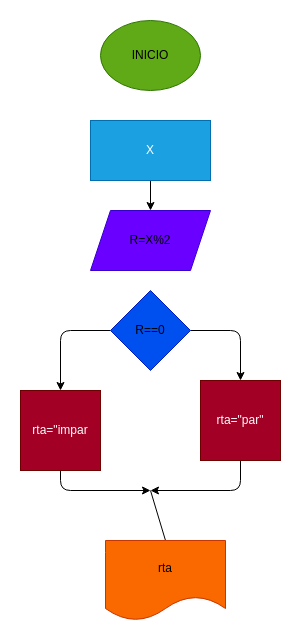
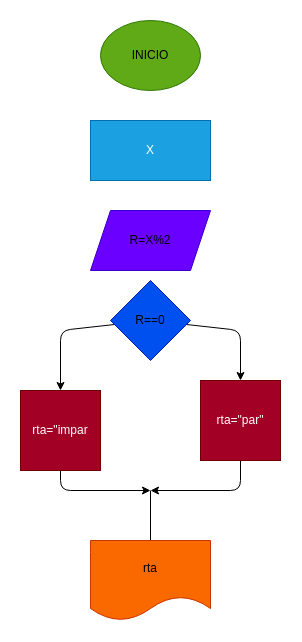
  <mxCell id="0" />
  <mxCell id="1" parent="0" />
  <mxCell id="2" value="&lt;font color=&quot;#000000&quot;&gt;INICIO&lt;/font&gt;" style="ellipse;whiteSpace=wrap;html=1;fillColor=#60a917;fontColor=#ffffff;strokeColor=#2D7600;" vertex="1" parent="1"><mxGeometry x="100" y="20" width="100" height="70" as="geometry" /></mxCell>
  <mxCell id="3" value="&lt;font color=&quot;#000000&quot;&gt;R=X%2&lt;/font&gt;" style="shape=parallelogram;perimeter=parallelogramPerimeter;whiteSpace=wrap;html=1;fixedSize=1;fillColor=#6a00ff;strokeColor=#3700CC;fontColor=#ffffff;" vertex="1" parent="1"><mxGeometry x="90" y="210" width="120" height="60" as="geometry" /></mxCell>
  <mxCell id="4" value="" style="edgeStyle=none;html=1;fontColor=#000000;entryX=0.5;entryY=0;entryDx=0;entryDy=0;" edge="1" parent="1" source="6" target="10"><mxGeometry relative="1" as="geometry"><mxPoint x="240" y="310" as="targetPoint" /><Array as="points"><mxPoint x="240" y="330" /></Array></mxGeometry></mxCell>
  <mxCell id="5" value="" style="edgeStyle=none;html=1;fontColor=#000000;entryX=0.5;entryY=0;entryDx=0;entryDy=0;" edge="1" parent="1" source="6" target="8"><mxGeometry relative="1" as="geometry"><mxPoint x="60" y="280" as="targetPoint" /><Array as="points"><mxPoint x="60" y="330" /></Array></mxGeometry></mxCell>
- <mxCell id="6" value="&lt;font color=&quot;#000000&quot;&gt;R==0&lt;/font&gt;" style="rhombus;whiteSpace=wrap;html=1;fillColor=#0050ef;strokeColor=#001DBC;fontColor=#ffffff;" vertex="1" parent="1"><mxGeometry x="110" y="290" width="80" height="80" as="geometry" /></mxCell>
+ <mxCell id="6" value="&lt;font color=&quot;#000000&quot;&gt;R==0&lt;/font&gt;" style="rhombus;whiteSpace=wrap;html=1;fillColor=#0050ef;strokeColor=#001DBC;fontColor=#ffffff;" vertex="1" parent="1"><mxGeometry x="110" y="280" width="80" height="80" as="geometry" /></mxCell>
  <mxCell id="7" value="" style="edgeStyle=none;html=1;fontColor=#000000;" edge="1" parent="1" source="8"><mxGeometry relative="1" as="geometry"><mxPoint x="150" y="490" as="targetPoint" /><Array as="points"><mxPoint x="60" y="490" /></Array></mxGeometry></mxCell>
  <mxCell id="8" value="rta=&quot;impar" style="whiteSpace=wrap;html=1;aspect=fixed;fontColor=#ffffff;fillColor=#a20025;strokeColor=#6F0000;" vertex="1" parent="1"><mxGeometry x="20" y="390" width="80" height="80" as="geometry" /></mxCell>
  <mxCell id="9" value="" style="edgeStyle=none;html=1;fontColor=#000000;" edge="1" parent="1" source="10"><mxGeometry relative="1" as="geometry"><mxPoint x="150" y="490" as="targetPoint" /><Array as="points"><mxPoint x="240" y="490" /></Array></mxGeometry></mxCell>
  <mxCell id="10" value="rta=&quot;par&quot;" style="whiteSpace=wrap;html=1;aspect=fixed;fontColor=#ffffff;fillColor=#a20025;strokeColor=#6F0000;" vertex="1" parent="1"><mxGeometry x="200" y="380" width="80" height="80" as="geometry" /></mxCell>
  <mxCell id="11" value="" style="endArrow=none;html=1;fontColor=#000000;exitX=0.5;exitY=0;exitDx=0;exitDy=0;" edge="1" parent="1" source="12"><mxGeometry width="50" height="50" relative="1" as="geometry"><mxPoint x="150" y="530" as="sourcePoint" /><mxPoint x="150" y="490" as="targetPoint" /></mxGeometry></mxCell>
- <mxCell id="12" value="rta" style="shape=document;whiteSpace=wrap;html=1;boundedLbl=1;fontColor=#000000;fillColor=#fa6800;strokeColor=#C73500;" vertex="1" parent="1"><mxGeometry x="105" y="540" width="120" height="80" as="geometry" /></mxCell>
- <mxCell id="13" style="edgeStyle=none;html=1;entryX=0.5;entryY=0;entryDx=0;entryDy=0;fontColor=#000000;" edge="1" parent="1" source="14" target="3"><mxGeometry relative="1" as="geometry" /></mxCell>
+ <mxCell id="12" value="rta" style="shape=document;whiteSpace=wrap;html=1;boundedLbl=1;fontColor=#000000;fillColor=#fa6800;strokeColor=#C73500;" vertex="1" parent="1"><mxGeometry x="90" y="540" width="120" height="80" as="geometry" /></mxCell>
  <mxCell id="14" value="X" style="rounded=0;whiteSpace=wrap;html=1;fontColor=#ffffff;fillColor=#1ba1e2;strokeColor=#006EAF;" vertex="1" parent="1"><mxGeometry x="90" y="120" width="120" height="60" as="geometry" /></mxCell>
